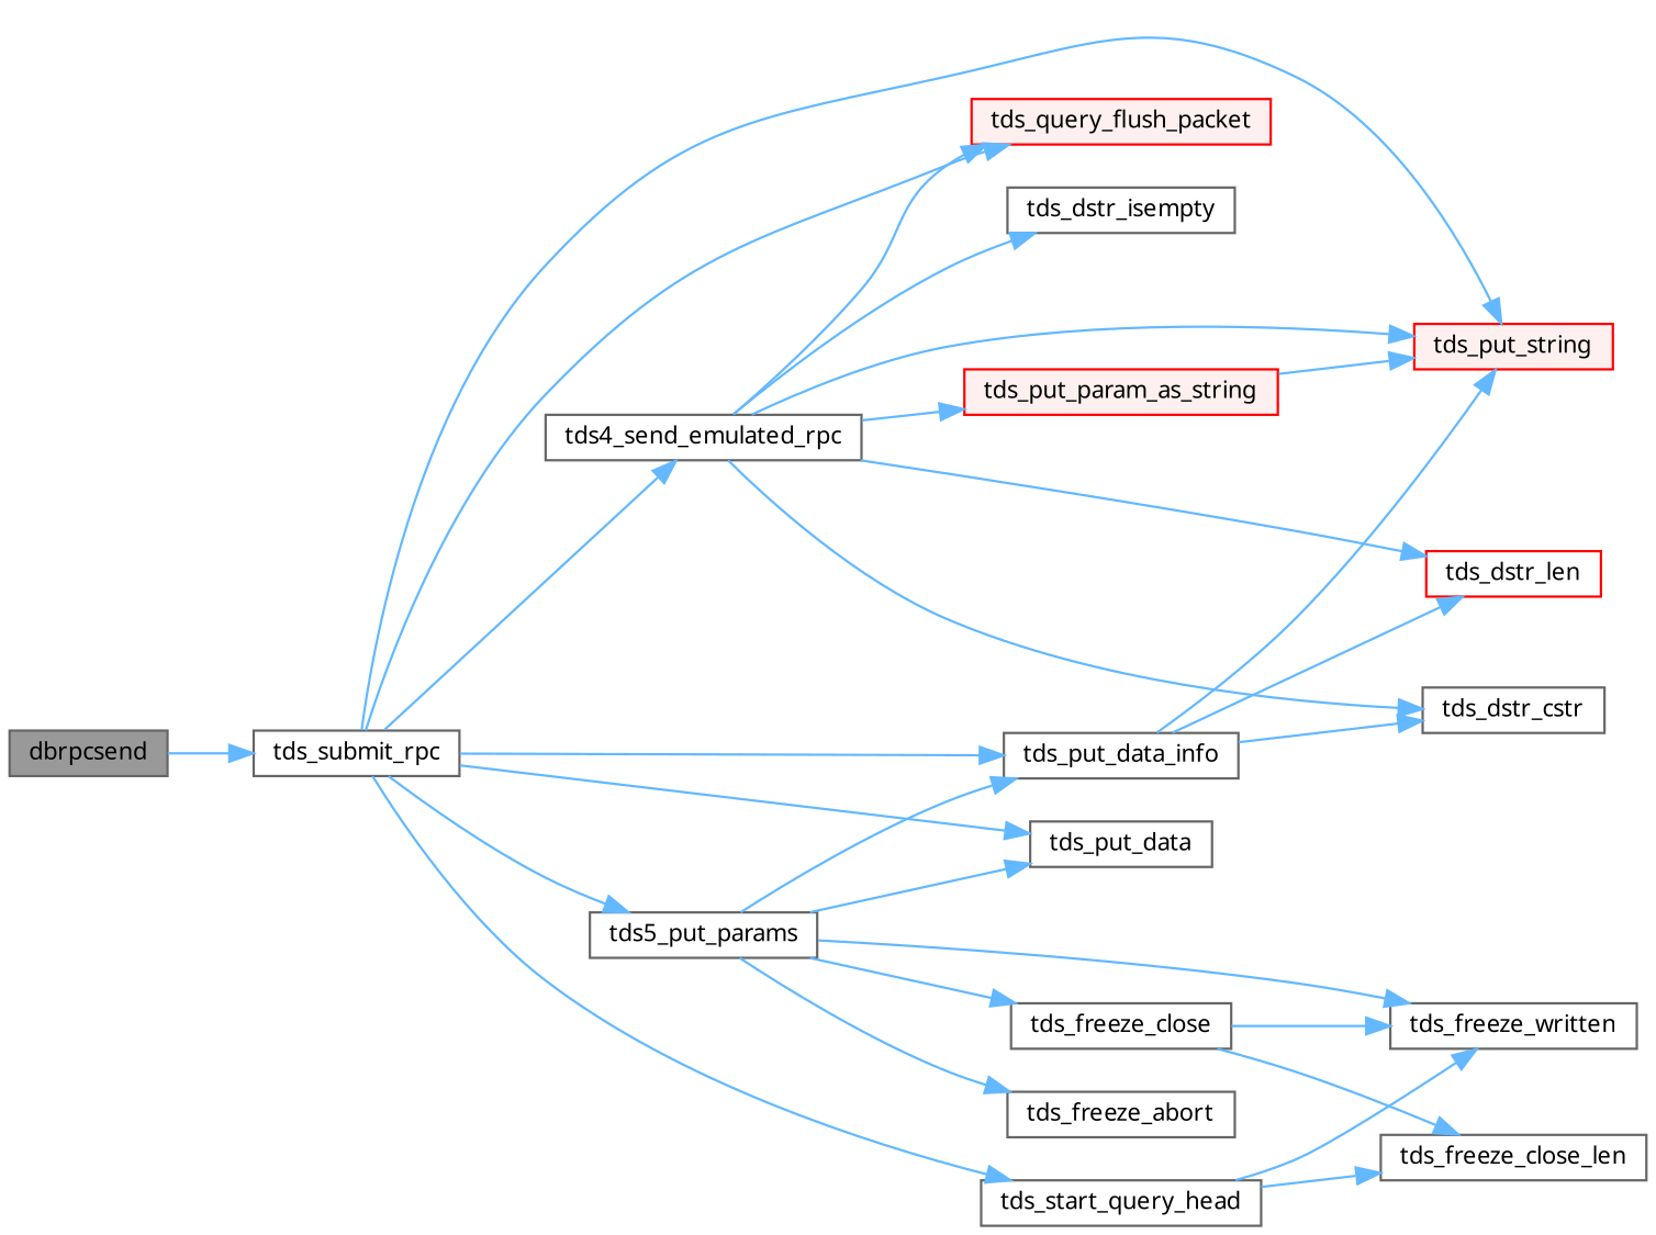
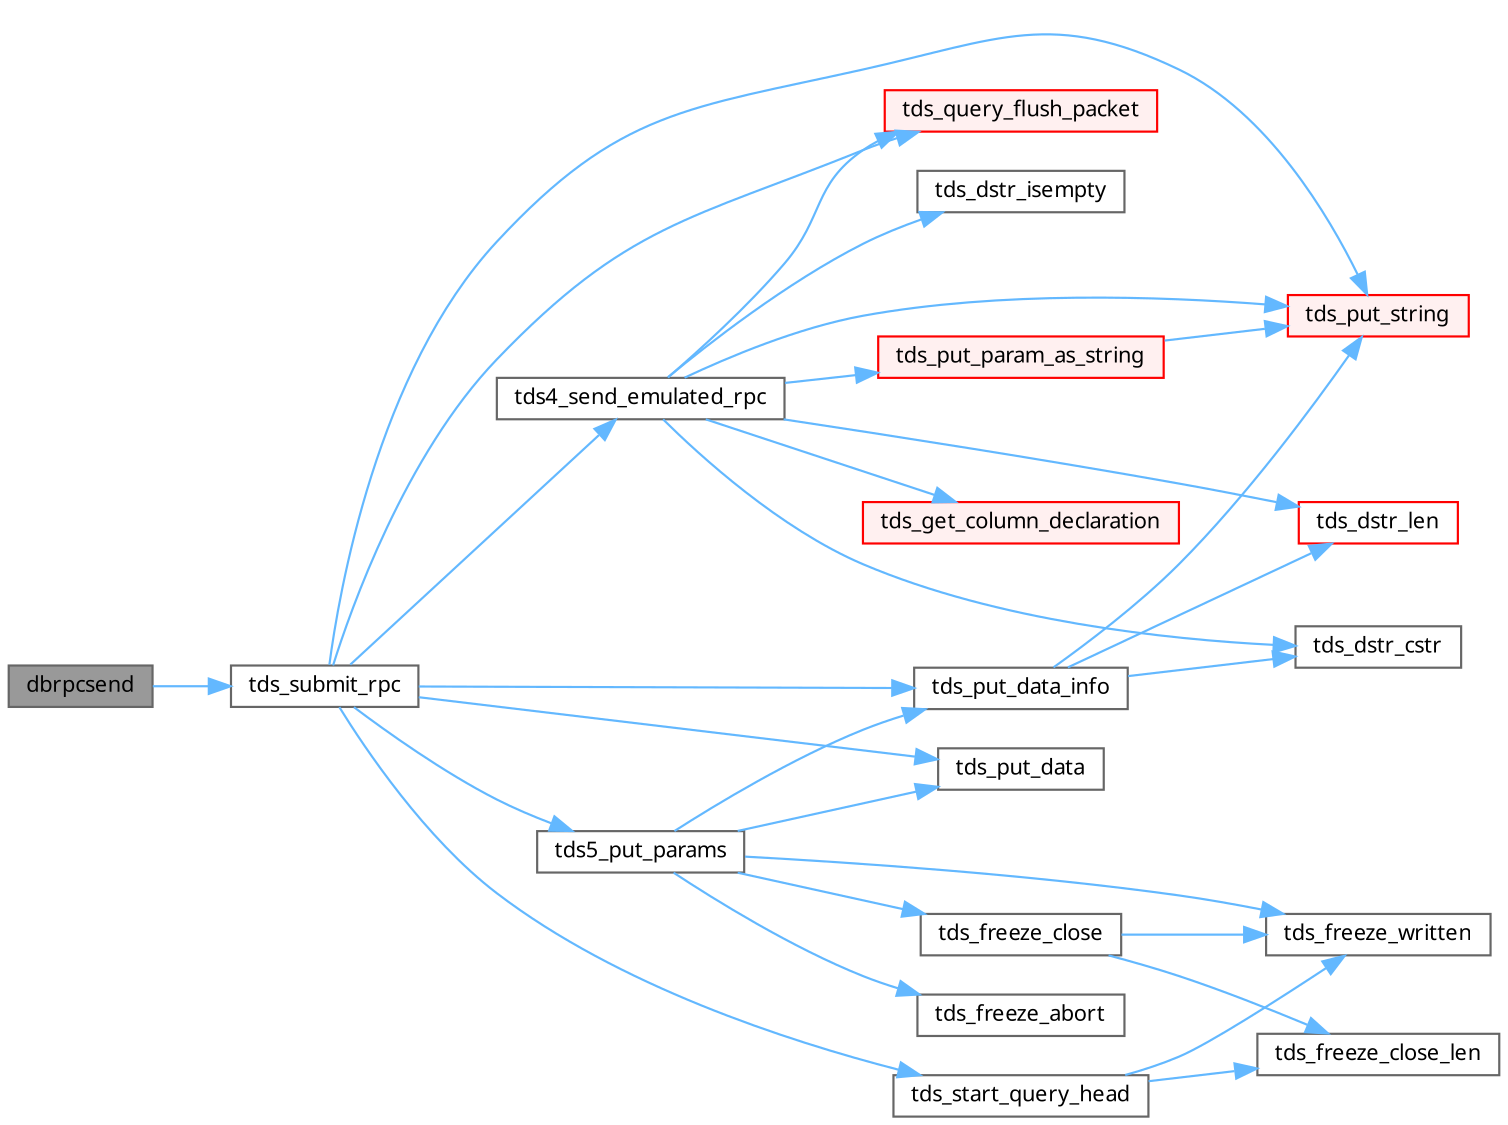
  digraph {
    fontname="Noto Sans"
    rankdir=LR
    node [color=grey40 fillcolor=white fontname="Noto Sans" fontsize=10 shape=box style=filled]
    edge [color=steelblue1 fontname="Noto Sans" fontsize=10 labelfontname=Helvetica labelfontsize=10 style=solid]
    n1 [color=gray40 fillcolor=grey60 fontcolor=black height=0.2 label=dbrpcsend width=0.4]
    n2 [height=0.2 label=tds_submit_rpc width=0.4]
    n3 [height=0.2 label=tds4_send_emulated_rpc width=0.4]
    n4 [color=red fillcolor="#FFF0F0" height=0.2 label=tds_put_string width=0.4]
    n5 [color=red fillcolor="#FFF0F0" height=0.2 label=tds_query_flush_packet width=0.4]
    n6 [height=0.2 label=tds5_put_params width=0.4]
    n7 [height=0.2 label=tds_put_data width=0.4]
    n8 [height=0.2 label=tds_put_data_info width=0.4]
    n9 [height=0.2 label=tds_start_query_head width=0.4]
    n10 [height=0.2 label=tds_dstr_cstr width=0.4]
    n11 [height=0.2 label=tds_dstr_isempty width=0.4]
    n12 [color=red height=0.2 label=tds_dstr_len width=0.4]
+   n13 [color=red fillcolor="#FFF0F0" height=0.2 label=tds_get_column_declaration width=0.4]
    n14 [color=red fillcolor="#FFF0F0" height=0.2 label=tds_put_param_as_string width=0.4]
    n15 [height=0.2 label=tds_freeze_abort width=0.4]
    n16 [height=0.2 label=tds_freeze_close width=0.4]
    n17 [height=0.2 label=tds_freeze_written width=0.4]
    n18 [height=0.2 label=tds_freeze_close_len width=0.4]
    n1 -> n2
    n2 -> n3
    n2 -> n4
    n2 -> n5
    n2 -> n6
    n2 -> n7
    n2 -> n8
    n2 -> n9
    n3 -> n4
    n3 -> n5
    n3 -> n10
    n3 -> n11
    n3 -> n12
+   n3 -> n13
    n3 -> n14
    n6 -> n7
    n6 -> n8
    n6 -> n15
    n6 -> n16
    n6 -> n17
    n8 -> n4
    n8 -> n10
    n8 -> n12
    n9 -> n17
    n9 -> n18
    n14 -> n4
    n16 -> n17
    n16 -> n18
  }
